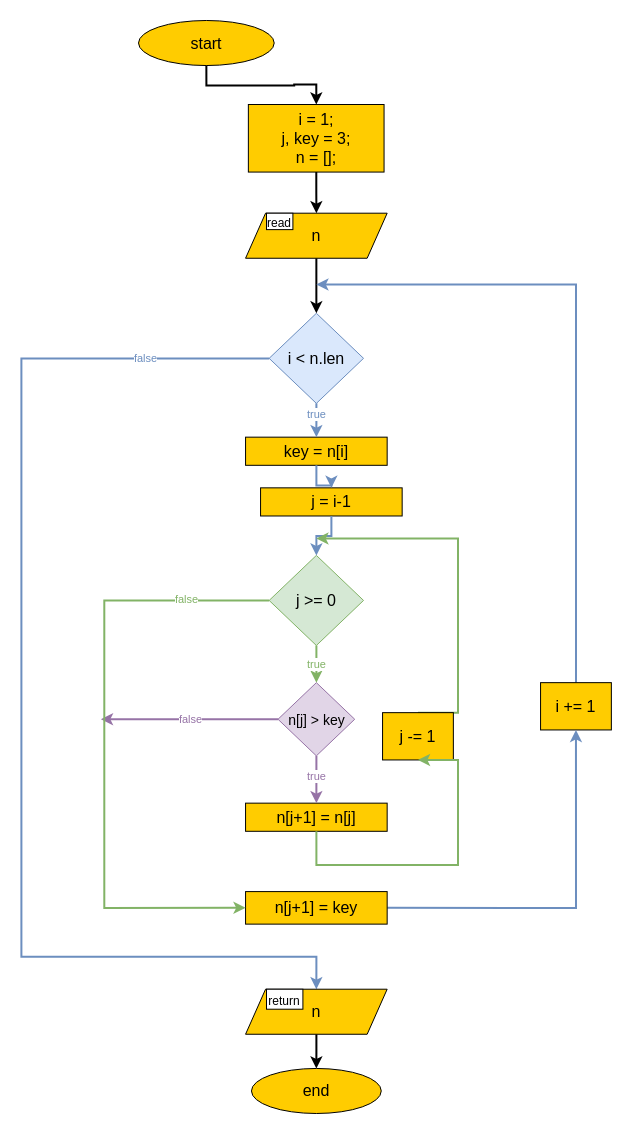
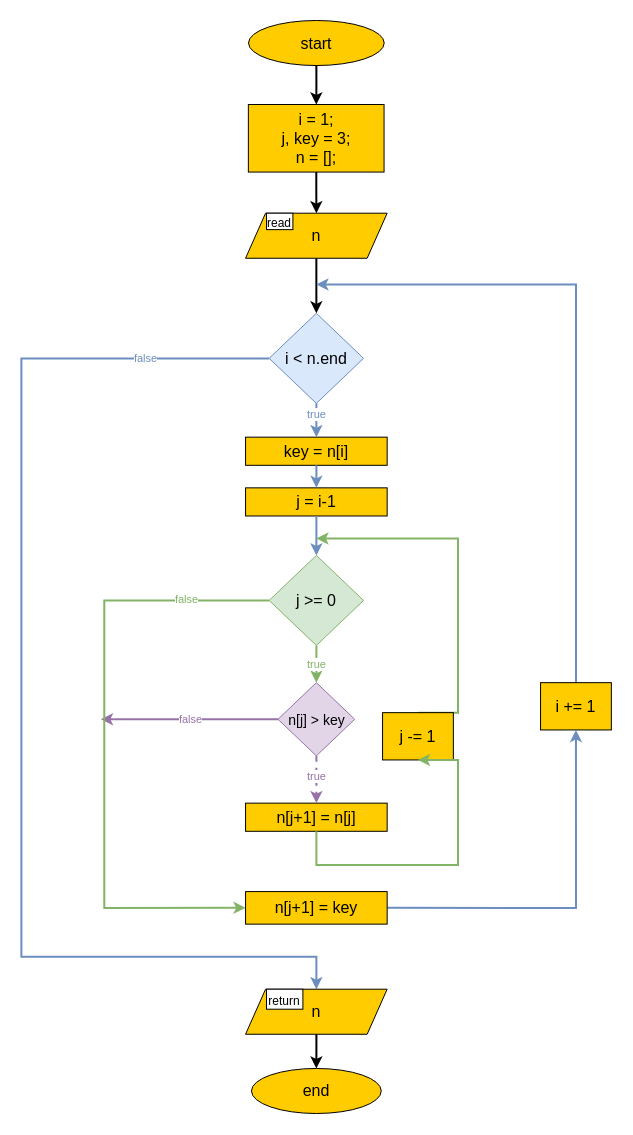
  <mxCell id="0" />
  <mxCell id="1" parent="0" />
- <mxCell id="2" value="start" style="ellipse;whiteSpace=wrap;html=1;fontStyle=0;fontSize=16;rounded=0;container=0;fillColor=#FFCC00;" parent="1" vertex="1"><mxGeometry x="138.01" y="20" width="135.7" height="45.045" as="geometry" /></mxCell>
+ <mxCell id="2" value="start" style="ellipse;whiteSpace=wrap;html=1;fontStyle=0;fontSize=16;rounded=0;container=0;fillColor=#FFCC00;" parent="1" vertex="1"><mxGeometry x="248.01" y="20" width="135.7" height="45.045" as="geometry" /></mxCell>
  <mxCell id="3" value="end" style="ellipse;whiteSpace=wrap;html=1;fontStyle=0;fontSize=16;rounded=0;container=0;fillColor=#FFCC00;" parent="1" vertex="1"><mxGeometry x="250.96" y="1067.955" width="129.8" height="45.045" as="geometry" /></mxCell>
  <mxCell id="4" value="i = 1;&lt;br style=&quot;font-size: 16px;&quot;&gt;j, key = 3;&lt;br style=&quot;font-size: 16px;&quot;&gt;n = [];" style="whiteSpace=wrap;html=1;fontSize=16;fontStyle=0;rounded=0;container=0;fillColor=#FFCC00;" parent="1" vertex="1"><mxGeometry x="247.86" y="103.999" width="135.7" height="67.567" as="geometry" /></mxCell>
  <mxCell id="5" value="" style="edgeStyle=orthogonalEdgeStyle;rounded=0;orthogonalLoop=1;jettySize=auto;html=1;fontSize=15;strokeWidth=2;strokeColor=default;" parent="1" source="2" target="4" edge="1"><mxGeometry relative="1" as="geometry" /></mxCell>
  <mxCell id="6" value="" style="edgeStyle=orthogonalEdgeStyle;rounded=0;orthogonalLoop=1;jettySize=auto;html=1;fontSize=15;strokeWidth=2;strokeColor=default;" parent="1" source="4" target="36" edge="1"><mxGeometry relative="1" as="geometry" /></mxCell>
- <mxCell id="7" value="i &amp;lt; n.len" style="rhombus;whiteSpace=wrap;html=1;fontSize=16;fontStyle=0;rounded=0;container=0;fillColor=#dae8fc;strokeColor=#6C8EBF;" parent="1" vertex="1"><mxGeometry x="268.66" y="312.789" width="94.4" height="90.089" as="geometry" /></mxCell>
+ <mxCell id="7" value="i &amp;lt; n.end" style="rhombus;whiteSpace=wrap;html=1;fontSize=16;fontStyle=0;rounded=0;container=0;fillColor=#dae8fc;strokeColor=#6C8EBF;" parent="1" vertex="1"><mxGeometry x="268.66" y="312.789" width="94.4" height="90.089" as="geometry" /></mxCell>
  <mxCell id="8" value="" style="edgeStyle=orthogonalEdgeStyle;rounded=0;orthogonalLoop=1;jettySize=auto;html=1;fontSize=15;strokeWidth=2;strokeColor=default;" parent="1" source="36" target="7" edge="1"><mxGeometry relative="1" as="geometry" /></mxCell>
  <mxCell id="9" value="" style="edgeStyle=orthogonalEdgeStyle;rounded=0;orthogonalLoop=1;jettySize=auto;html=1;fontSize=15;fillColor=#dae8fc;strokeColor=#6c8ebf;strokeWidth=2;" parent="1" source="10" edge="1"><mxGeometry relative="1" as="geometry"><mxPoint x="315.86" y="284" as="targetPoint" /><Array as="points"><mxPoint x="575.86" y="284" /><mxPoint x="315.86" y="284" /></Array></mxGeometry></mxCell>
  <mxCell id="10" value="i += 1" style="whiteSpace=wrap;html=1;fontSize=16;sketch=0;fontStyle=0;rounded=0;container=0;fillColor=#FFCC00;" parent="1" vertex="1"><mxGeometry x="540.06" y="682.155" width="70.8" height="47.297" as="geometry" /></mxCell>
  <mxCell id="11" value="key = n[i]" style="whiteSpace=wrap;html=1;rounded=0;fontSize=16;container=0;fillColor=#FFCC00;" parent="1" vertex="1"><mxGeometry x="245.06" y="436.662" width="141.6" height="28.153" as="geometry" /></mxCell>
  <mxCell id="12" style="edgeStyle=orthogonalEdgeStyle;rounded=0;orthogonalLoop=1;jettySize=auto;html=1;entryX=0.5;entryY=0;entryDx=0;entryDy=0;fontSize=15;strokeWidth=2;strokeColor=#6c8ebf;fillColor=#dae8fc;" parent="1" source="7" target="11" edge="1"><mxGeometry relative="1" as="geometry" /></mxCell>
  <mxCell id="13" value="&lt;font color=&quot;#6c8ebf&quot;&gt;true&lt;/font&gt;" style="edgeLabel;html=1;align=center;verticalAlign=middle;resizable=0;points=[];rounded=0;" parent="12" vertex="1" connectable="0"><mxGeometry x="0.052" relative="1" as="geometry"><mxPoint y="-5" as="offset" /></mxGeometry></mxCell>
- <mxCell id="14" value="j = i-1" style="whiteSpace=wrap;html=1;rounded=0;fontSize=16;container=0;fillColor=#FFCC00;" parent="1" vertex="1"><mxGeometry x="260.06" y="487.337" width="141.6" height="28.153" as="geometry" /></mxCell>
+ <mxCell id="14" value="j = i-1" style="whiteSpace=wrap;html=1;rounded=0;fontSize=16;container=0;fillColor=#FFCC00;" parent="1" vertex="1"><mxGeometry x="245.06" y="487.337" width="141.6" height="28.153" as="geometry" /></mxCell>
  <mxCell id="15" value="" style="edgeStyle=orthogonalEdgeStyle;rounded=0;orthogonalLoop=1;jettySize=auto;html=1;fontSize=15;strokeWidth=2;strokeColor=#6c8ebf;fillColor=#dae8fc;" parent="1" source="11" target="14" edge="1"><mxGeometry relative="1" as="geometry" /></mxCell>
  <mxCell id="16" value="j &amp;gt;= 0" style="rhombus;whiteSpace=wrap;html=1;fontSize=16;fontStyle=0;rounded=0;container=0;fillColor=#d5e8d4;strokeColor=#82b366;" parent="1" vertex="1"><mxGeometry x="268.66" y="554.904" width="94.4" height="90.089" as="geometry" /></mxCell>
  <mxCell id="17" value="" style="edgeStyle=orthogonalEdgeStyle;rounded=0;orthogonalLoop=1;jettySize=auto;html=1;fontSize=15;strokeWidth=2;strokeColor=#6c8ebf;fillColor=#dae8fc;" parent="1" source="14" target="16" edge="1"><mxGeometry relative="1" as="geometry" /></mxCell>
  <mxCell id="18" style="edgeStyle=orthogonalEdgeStyle;rounded=0;orthogonalLoop=1;jettySize=auto;html=1;fontSize=15;strokeWidth=2;strokeColor=#9673A6;fillColor=#e1d5e7;" parent="1" source="20" edge="1"><mxGeometry relative="1" as="geometry"><mxPoint x="100.428" y="718.75" as="targetPoint" /></mxGeometry></mxCell>
  <mxCell id="19" value="false" style="edgeLabel;html=1;align=center;verticalAlign=middle;resizable=0;points=[];fontColor=#9673A6;rounded=0;" parent="18" vertex="1" connectable="0"><mxGeometry x="0.004" relative="1" as="geometry"><mxPoint y="-1" as="offset" /></mxGeometry></mxCell>
  <mxCell id="20" value="&lt;font style=&quot;font-size: 14px;&quot;&gt;n[j] &amp;gt; key&lt;/font&gt;" style="rhombus;whiteSpace=wrap;html=1;fontSize=16;fontStyle=0;rounded=0;container=0;fillColor=#e1d5e7;strokeColor=#9673a6;" parent="1" vertex="1"><mxGeometry x="277.509" y="682.152" width="76.7" height="73.197" as="geometry" /></mxCell>
  <mxCell id="21" value="" style="edgeStyle=orthogonalEdgeStyle;rounded=0;orthogonalLoop=1;jettySize=auto;html=1;fontSize=15;strokeWidth=2;strokeColor=#82b366;fillColor=#d5e8d4;" parent="1" source="16" target="20" edge="1"><mxGeometry relative="1" as="geometry" /></mxCell>
  <mxCell id="22" value="&lt;font color=&quot;#82b366&quot;&gt;true&lt;/font&gt;" style="edgeLabel;html=1;align=center;verticalAlign=middle;resizable=0;points=[];rounded=0;" parent="21" vertex="1" connectable="0"><mxGeometry x="-0.06" relative="1" as="geometry"><mxPoint y="1" as="offset" /></mxGeometry></mxCell>
  <mxCell id="23" value="&lt;div style=&quot;font-size: 16px;&quot;&gt;n[j+1] = n[j]&lt;/div&gt;" style="whiteSpace=wrap;html=1;rounded=0;fontSize=16;container=0;fillColor=#FFCC00;" parent="1" vertex="1"><mxGeometry x="245.06" y="802.649" width="141.6" height="28.153" as="geometry" /></mxCell>
- <mxCell id="24" style="edgeStyle=orthogonalEdgeStyle;rounded=0;orthogonalLoop=1;jettySize=auto;html=1;entryX=0.5;entryY=0;entryDx=0;entryDy=0;fontSize=15;strokeWidth=2;strokeColor=#9673a6;fillColor=#e1d5e7;" parent="1" source="20" target="23" edge="1"><mxGeometry relative="1" as="geometry" /></mxCell>
+ <mxCell id="24" style="edgeStyle=orthogonalEdgeStyle;rounded=0;orthogonalLoop=1;jettySize=auto;html=1;entryX=0.5;entryY=0;entryDx=0;entryDy=0;fontSize=15;strokeWidth=2;strokeColor=#9673a6;fillColor=#e1d5e7;dashed=1;" parent="1" source="20" target="23" edge="1"><mxGeometry relative="1" as="geometry" /></mxCell>
  <mxCell id="25" value="&lt;font color=&quot;#9673a6&quot;&gt;true&lt;/font&gt;" style="edgeLabel;html=1;align=center;verticalAlign=middle;resizable=0;points=[];rounded=0;" parent="24" vertex="1" connectable="0"><mxGeometry x="-0.151" relative="1" as="geometry"><mxPoint as="offset" /></mxGeometry></mxCell>
  <mxCell id="26" style="edgeStyle=orthogonalEdgeStyle;rounded=0;orthogonalLoop=1;jettySize=auto;html=1;exitX=0.5;exitY=0;exitDx=0;exitDy=0;fontSize=15;strokeWidth=2;fillColor=#d5e8d4;strokeColor=#82b366;" parent="1" source="27" edge="1"><mxGeometry relative="1" as="geometry"><mxPoint x="315.86" y="538.012" as="targetPoint" /><Array as="points"><mxPoint x="457.46" y="538.012" /></Array></mxGeometry></mxCell>
  <mxCell id="27" value="j -= 1" style="whiteSpace=wrap;html=1;rounded=0;fontSize=16;container=0;fillColor=#FFCC00;" parent="1" vertex="1"><mxGeometry x="382.06" y="712.155" width="70.8" height="47.297" as="geometry" /></mxCell>
  <mxCell id="28" style="edgeStyle=orthogonalEdgeStyle;rounded=0;orthogonalLoop=1;jettySize=auto;html=1;entryX=0.5;entryY=1;entryDx=0;entryDy=0;fontSize=15;strokeWidth=2;fillColor=#d5e8d4;strokeColor=#82b366;" parent="1" source="23" target="27" edge="1"><mxGeometry relative="1" as="geometry"><Array as="points"><mxPoint x="315.86" y="864.585" /><mxPoint x="457.46" y="864.585" /></Array></mxGeometry></mxCell>
  <mxCell id="29" style="edgeStyle=orthogonalEdgeStyle;rounded=0;orthogonalLoop=1;jettySize=auto;html=1;entryX=0.5;entryY=1;entryDx=0;entryDy=0;exitX=1;exitY=0.5;exitDx=0;exitDy=0;fontSize=15;fillColor=#dae8fc;strokeColor=#6c8ebf;strokeWidth=2;" parent="1" source="30" target="10" edge="1"><mxGeometry relative="1" as="geometry"><mxPoint x="351.26" y="986.205" as="sourcePoint" /><mxPoint x="646.248" y="697.92" as="targetPoint" /><Array as="points"><mxPoint x="575.566" y="907.357" /></Array></mxGeometry></mxCell>
  <mxCell id="30" value="n[j+1] = key" style="whiteSpace=wrap;html=1;fontSize=16;fontStyle=0;rounded=0;container=0;fillColor=#FFCC00;" parent="1" vertex="1"><mxGeometry x="245.061" y="891.085" width="141.598" height="32.544" as="geometry" /></mxCell>
  <mxCell id="31" value="" style="edgeStyle=orthogonalEdgeStyle;rounded=0;orthogonalLoop=1;jettySize=auto;html=1;entryX=0;entryY=0.5;entryDx=0;entryDy=0;exitX=0;exitY=0.5;exitDx=0;exitDy=0;fontSize=15;strokeWidth=2;strokeColor=#82b366;fillColor=#d5e8d4;" parent="1" source="16" target="30" edge="1"><mxGeometry relative="1" as="geometry"><mxPoint x="268.66" y="605.579" as="sourcePoint" /><mxPoint x="351.26" y="1027.872" as="targetPoint" /><Array as="points"><mxPoint x="103.839" y="600.362" /><mxPoint x="103.839" y="907.357" /></Array></mxGeometry></mxCell>
  <mxCell id="32" value="false" style="edgeLabel;html=1;align=center;verticalAlign=middle;resizable=0;points=[];fontColor=#82B366;rounded=0;" parent="31" vertex="1" connectable="0"><mxGeometry x="-0.729" y="-1" relative="1" as="geometry"><mxPoint as="offset" /></mxGeometry></mxCell>
  <mxCell id="33" value="" style="edgeStyle=orthogonalEdgeStyle;rounded=0;orthogonalLoop=1;jettySize=auto;html=1;fontSize=15;strokeWidth=2;strokeColor=default;" parent="1" source="38" target="3" edge="1"><mxGeometry relative="1" as="geometry" /></mxCell>
  <mxCell id="34" style="edgeStyle=orthogonalEdgeStyle;rounded=0;orthogonalLoop=1;jettySize=auto;html=1;entryX=0.5;entryY=0;entryDx=0;entryDy=0;fontSize=15;strokeWidth=2;strokeColor=#6c8ebf;fillColor=#dae8fc;" parent="1" source="7" target="38" edge="1"><mxGeometry relative="1" as="geometry"><mxPoint x="315.86" y="712.56" as="targetPoint" /><Array as="points"><mxPoint x="20.86" y="357.369" /><mxPoint x="20.86" y="956.172" /><mxPoint x="316.4" y="956.172" /></Array></mxGeometry></mxCell>
  <mxCell id="35" value="&lt;font color=&quot;#6c8ebf&quot;&gt;false&lt;/font&gt;" style="edgeLabel;html=1;align=center;verticalAlign=middle;resizable=0;points=[];rounded=0;" parent="34" vertex="1" connectable="0"><mxGeometry x="-0.788" y="1" relative="1" as="geometry"><mxPoint y="-1" as="offset" /></mxGeometry></mxCell>
  <mxCell id="36" value="n" style="shape=parallelogram;perimeter=parallelogramPerimeter;whiteSpace=wrap;html=1;fixedSize=1;fontSize=16;fontStyle=0;rounded=0;container=0;fillColor=#FFCC00;" parent="1" vertex="1"><mxGeometry x="245.06" y="212.7" width="141.6" height="45.045" as="geometry" /></mxCell>
  <mxCell id="37" value="&lt;font style=&quot;font-size: 12px;&quot;&gt;read&lt;/font&gt;" style="whiteSpace=wrap;html=1;fontSize=16;container=0;rounded=0;" parent="1" vertex="1"><mxGeometry x="266" y="212.7" width="26.4" height="16.42" as="geometry" /></mxCell>
  <mxCell id="38" value="n" style="shape=parallelogram;perimeter=parallelogramPerimeter;whiteSpace=wrap;html=1;fixedSize=1;fontSize=16;fontStyle=0;rounded=0;container=0;fillColor=#FFCC00;" parent="1" vertex="1"><mxGeometry x="245.06" y="988.714" width="141.6" height="45.045" as="geometry" /></mxCell>
  <mxCell id="39" value="&lt;font style=&quot;font-size: 12px;&quot;&gt;return&lt;/font&gt;" style="whiteSpace=wrap;html=1;fontSize=16;container=0;rounded=0;" parent="1" vertex="1"><mxGeometry x="266" y="988.714" width="36.4" height="20" as="geometry" /></mxCell>
